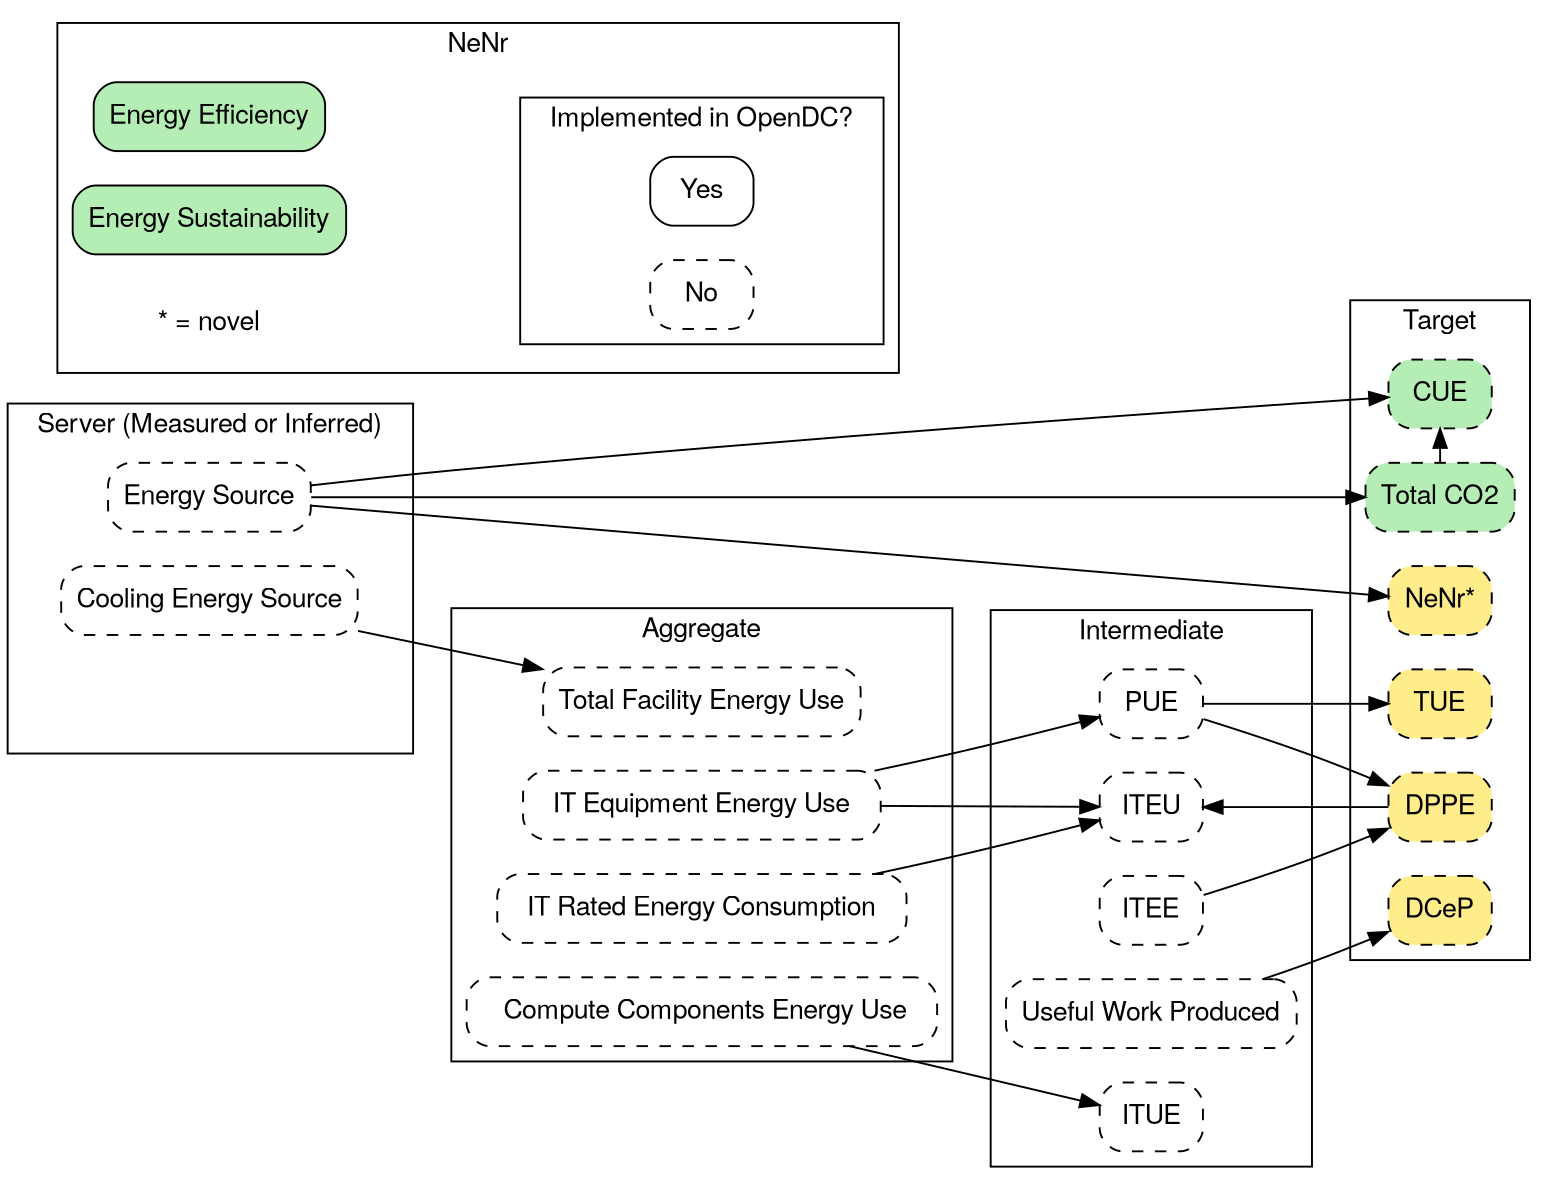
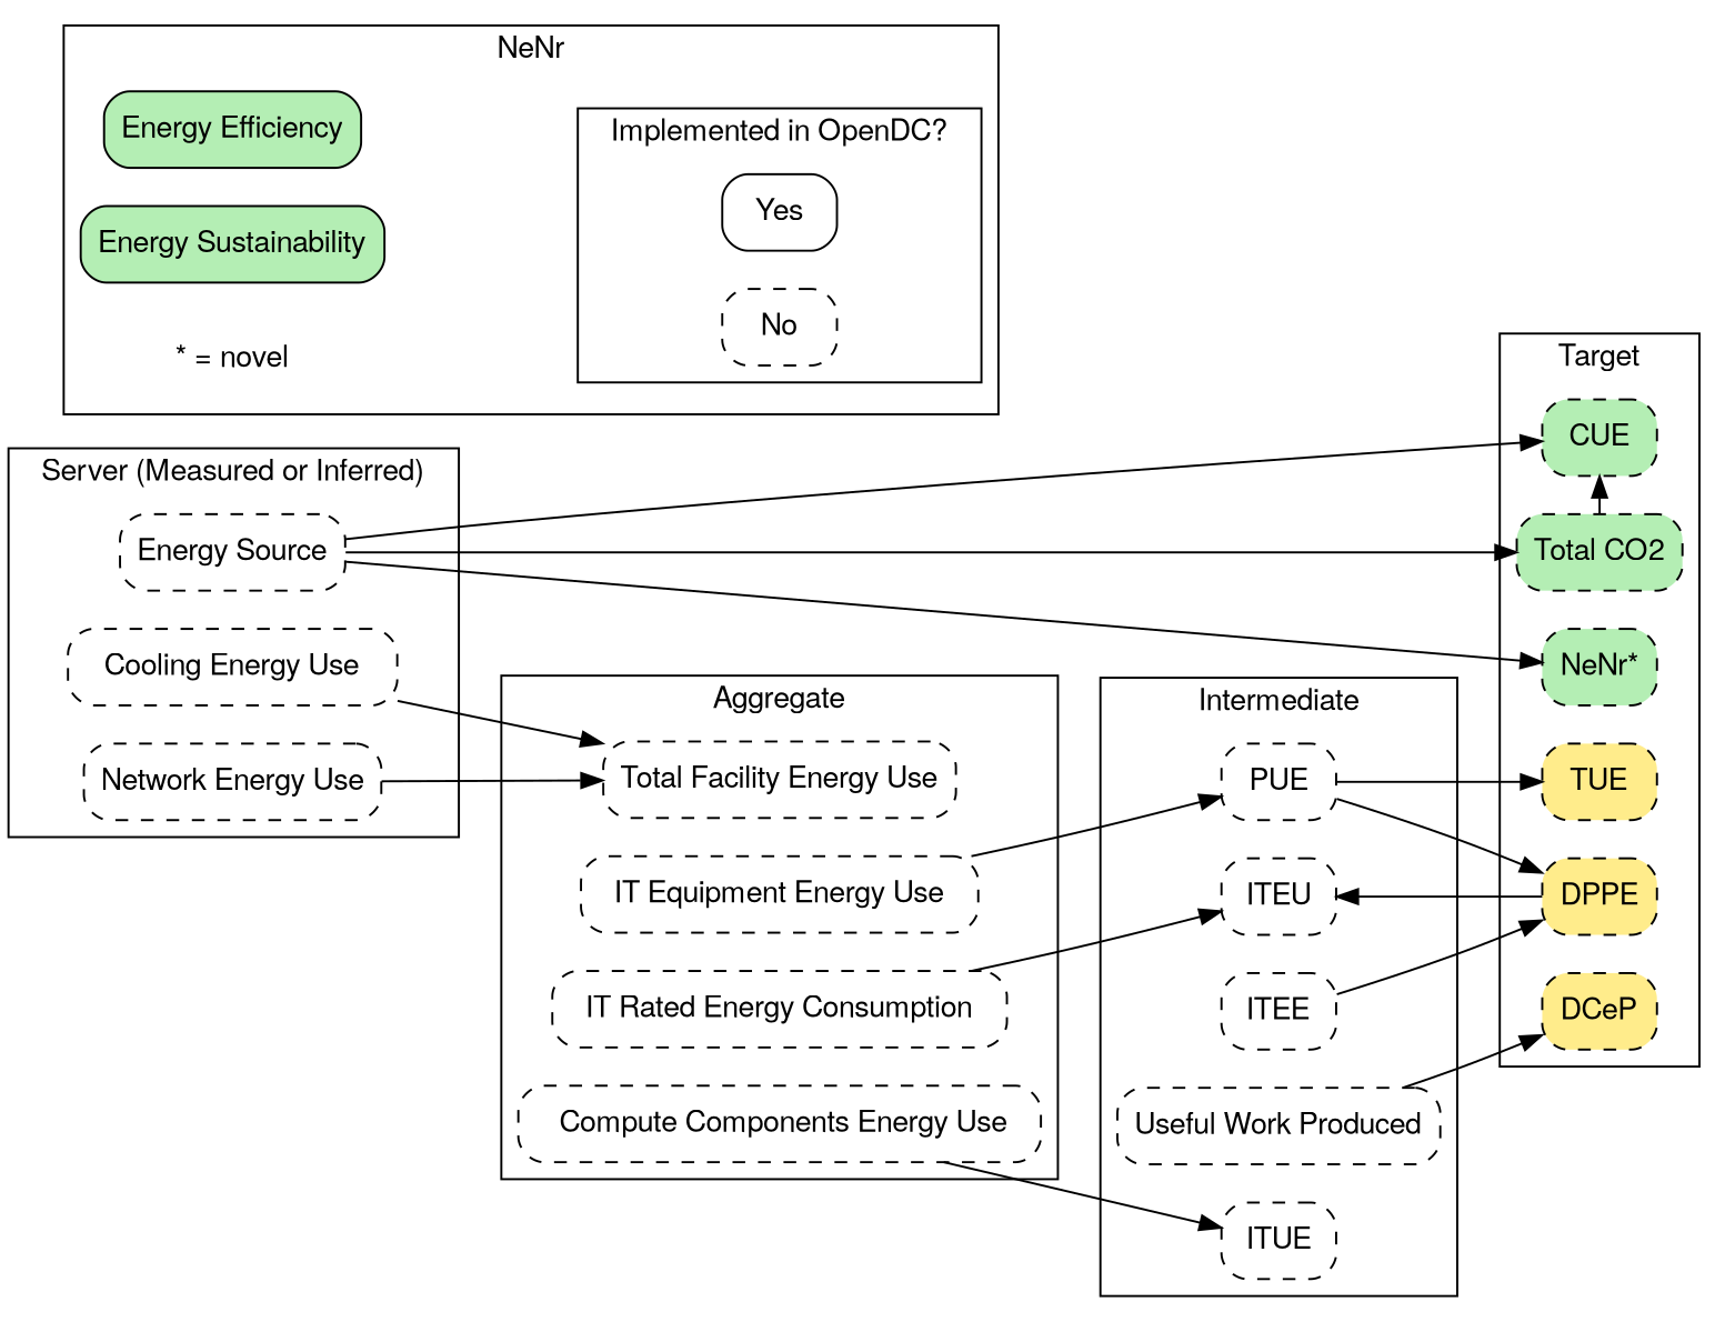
  digraph {
    fontname="Helvetica,Arial,sans-serif"
    rankdir=LR
    node [fontname="Helvetica,Arial,sans-serif" shape=box style="rounded, dashed"]
    edge [fontname="Helvetica,Arial,sans-serif"]
    n1 [label="Energy Source"]
-   n2 [label="Cooling Energy Source"]
+   n2 [label="Cooling Energy Use"]
+   n3 [label="Network Energy Use"]
    n4 [label="Total Facility Energy Use"]
    n5 [label="  IT Equipment Energy Use  "]
    n6 [label="  IT Rated Energy Consumption  "]
    n7 [label="   Compute Components Energy Use  "]
    ITUE
    ITEU
    ITEE
    n11 [label="Useful Work Produced"]
    PUE
    TUE [fillcolor=lightgoldenrod1 style="filled, rounded, dashed"]
    DPPE [fillcolor=lightgoldenrod1 style="filled, rounded, dashed"]
    CUE [fillcolor=darkseagreen2 style="filled, rounded, dashed"]
    n16 [fillcolor=darkseagreen2 label="Total CO2" style="filled, rounded, dashed"]
-   n17 [fillcolor=lightgoldenrod1 label="NeNr*" style="filled, rounded, dashed"]
+   n17 [fillcolor=darkseagreen2 label="NeNr*" style="filled, rounded, dashed"]
    DCeP [fillcolor=lightgoldenrod1 style="filled, rounded, dashed"]
    n19 [fillcolor=darkseagreen2 label="Energy Efficiency" style="filled, rounded"]
    n20 [fillcolor=darkseagreen2 label="Energy Sustainability" style="filled, rounded"]
    n21 [label="* = novel" shape=plaintext style=rounded]
    Yes [style=rounded]
    No [style="dashed, rounded"]
    subgraph cluster_1 {
      label="  Server (Measured or Inferred)  "
      n1
      n2
+     n3
    }
    subgraph cluster_2 {
      label=Aggregate
      n4
      n5
      n6
      n7
    }
    subgraph cluster_3 {
      label=Intermediate
      ITUE
      ITEU
      ITEE
      n11
      PUE
    }
    subgraph cluster_4 {
      label=Target
      TUE
      DPPE
      CUE
      n16
      n17
      DCeP
    }
    subgraph cluster_5 {
      label=NeNr
      rankdir=TB
      subgraph sub_6 {
        label=Legend
        rank=source
        rankdir=TB
        n19
        n20
        n21
      }
      subgraph cluster_7 {
        label="  Implemented in OpenDC?  "
        rankdir=TB
        Yes
        No
      }
    }
    n1 -> CUE
    n1 -> n16
    n1 -> n17
    n2 -> n4
-   n5 -> ITEU
+   n3 -> n4
    n5 -> PUE
    n6 -> ITEU
    n7 -> ITUE
    ITEE -> DPPE
    n11 -> DCeP
    PUE -> TUE
    PUE -> DPPE
    DPPE -> ITEU
    n16 -> CUE [constraint=false]
  }
